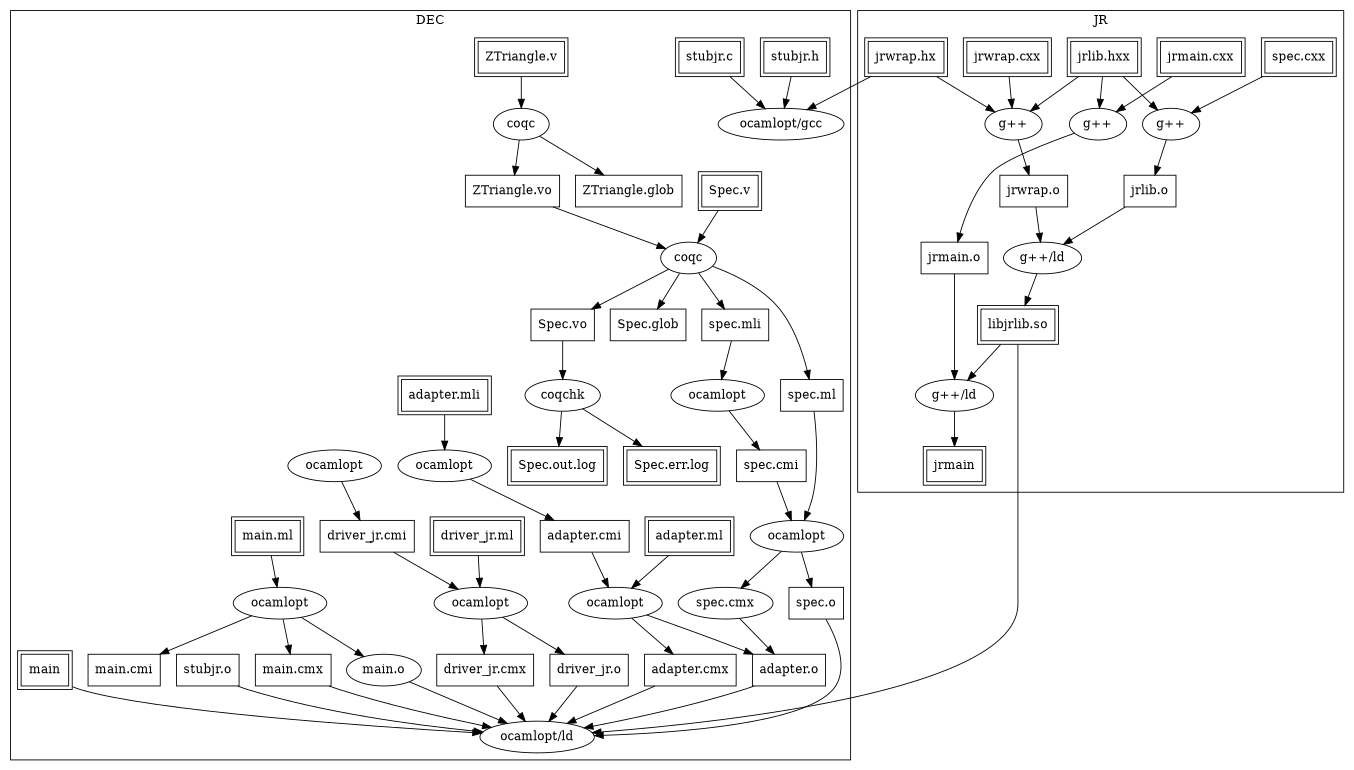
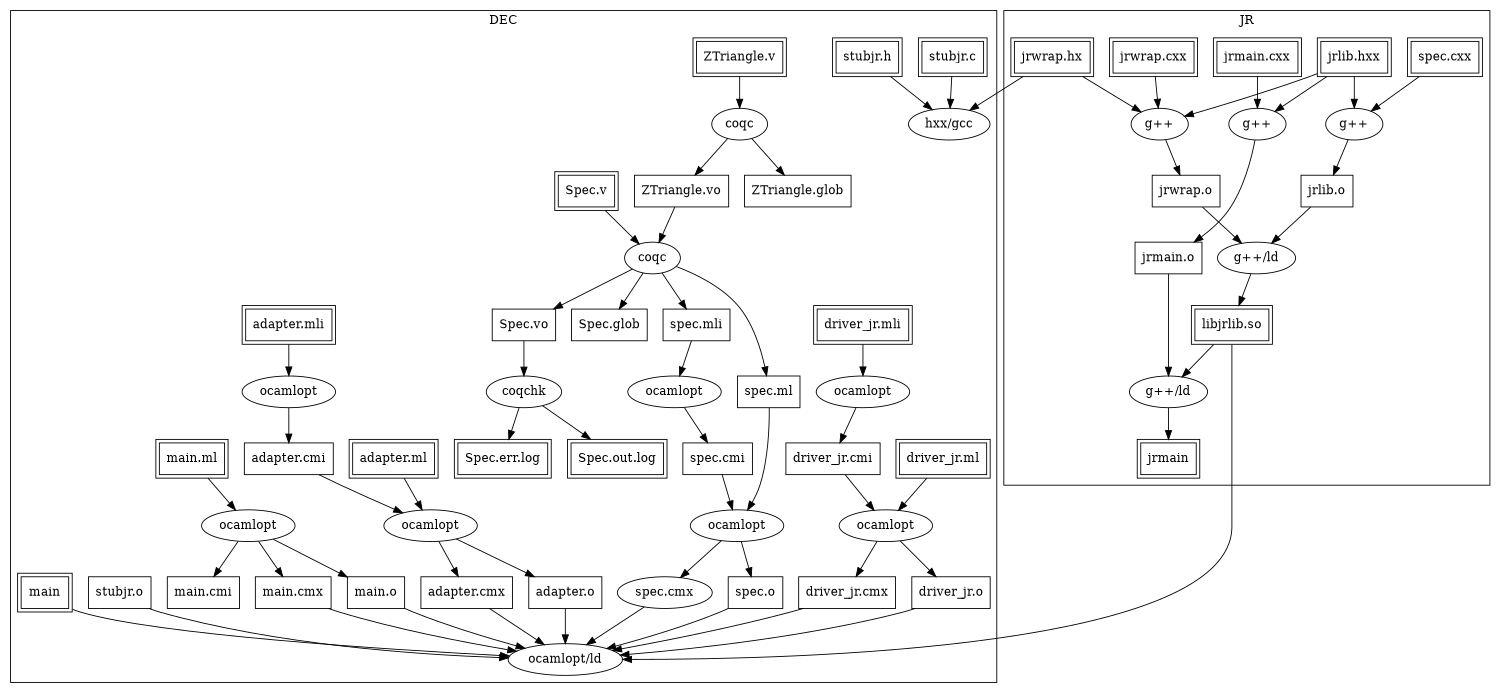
  digraph {
    fontname="DejaVu Serif"
    rankdir=TB
    node [fontname="DejaVu Serif" peripheries=1 shape=box]
    edge [fontname="DejaVu Serif" style=solid]
    n1 [label="stubjr.c" peripheries=2]
    n2 [label="stubjr.h" peripheries=2]
    n3 [label="driver_jr.ml" peripheries=2]
+   n4 [label="driver_jr.mli" peripheries=2]
    n5 [label="ZTriangle.v" peripheries=2]
    n6 [label="Spec.v" peripheries=2]
    n7 [label="adapter.ml" peripheries=2]
    n8 [label="adapter.mli" peripheries=2]
    n9 [label="main.ml" peripheries=2]
    n10 [label="stubjr.o"]
    n11 [label="driver_jr.cmi"]
    n12 [label="driver_jr.cmx"]
    n13 [label="driver_jr.o"]
    n14 [label="ZTriangle.vo"]
    n15 [label="ZTriangle.glob"]
    n16 [label="Spec.vo"]
    n17 [label="Spec.glob"]
    n18 [label="spec.mli"]
    n19 [label="spec.ml"]
    n20 [label="spec.cmi"]
    n21 [label="spec.cmx" shape=ellipse]
    n22 [label="spec.o"]
    n23 [label="adapter.cmi"]
    n24 [label="adapter.cmx"]
    n25 [label="adapter.o"]
    n26 [label="main.cmi"]
    n27 [label="main.cmx"]
-   n28 [label="main.o" shape=ellipse]
+   n28 [label="main.o"]
    n29 [label="Spec.out.log" peripheries=2]
    n30 [label="Spec.err.log" peripheries=2]
    n31 [label=main peripheries=2]
    n32 [label=coqc shape=oval]
    n33 [label=coqc shape=oval]
    n34 [label=coqchk shape=oval]
-   n35 [label="ocamlopt/gcc" shape=oval]
+   n35 [label="hxx/gcc" shape=oval]
    n36 [label=ocamlopt shape=oval]
    n37 [label=ocamlopt shape=oval]
    n38 [label=ocamlopt shape=oval]
    n39 [label=ocamlopt shape=oval]
    n40 [label=ocamlopt shape=oval]
    n41 [label=ocamlopt shape=oval]
    n42 [label=ocamlopt shape=oval]
    n43 [label="ocamlopt/ld" shape=oval]
    n44 [label="jrlib.hxx" peripheries=2]
    n45 [label="spec.cxx" peripheries=2]
    n46 [label="jrwrap.hx" peripheries=2]
    n47 [label="jrwrap.cxx" peripheries=2]
    n48 [label="jrmain.cxx" peripheries=2]
    n49 [label="jrlib.o"]
    n50 [label="jrwrap.o"]
    n51 [label="jrmain.o"]
    n52 [label="libjrlib.so" peripheries=2]
    n53 [label=jrmain peripheries=2]
    n54 [label="g++" shape=oval]
    n55 [label="g++" shape=oval]
    n56 [label="g++/ld" shape=oval]
    n57 [label="g++" shape=oval]
    n58 [label="g++/ld" shape=oval]
    subgraph cluster_1 {
      label=DEC
      n1
      n2
      n3
+     n4
      n5
      n6
      n7
      n8
      n9
      n10
      n11
      n12
      n13
      n14
      n15
      n16
      n17
      n18
      n19
      n20
      n21
      n22
      n23
      n24
      n25
      n26
      n27
      n28
      n29
      n30
      n31
      n32
      n33
      n34
      n35
      n36
      n37
      n38
      n39
      n40
      n41
      n42
      n43
    }
    subgraph cluster_2 {
      label=JR
      n44
      n45
      n46
      n47
      n48
      n49
      n50
      n51
      n52
      n53
      n54
      n55
      n56
      n57
      n58
    }
    n1 -> n35
    n2 -> n35
    n3 -> n37
+   n4 -> n36
    n5 -> n32
    n6 -> n33
    n7 -> n41
    n8 -> n40
    n9 -> n42
    n10 -> n43
    n11 -> n37
    n12 -> n43
    n13 -> n43
    n14 -> n33
    n16 -> n34
    n18 -> n38
    n19 -> n39
    n20 -> n39
-   n21 -> n25
+   n21 -> n43
    n22 -> n43
    n23 -> n41
    n24 -> n43
    n25 -> n43
    n27 -> n43
    n28 -> n43
    n31 -> n43
    n32 -> n14
    n32 -> n15
    n33 -> n16
    n33 -> n17
    n33 -> n18
    n33 -> n19
    n34 -> n29
    n34 -> n30
    n36 -> n11
    n37 -> n12
    n37 -> n13
    n38 -> n20
    n39 -> n21
    n39 -> n22
    n40 -> n23
    n41 -> n24
    n41 -> n25
    n42 -> n26
    n42 -> n27
    n42 -> n28
    n44 -> n54
    n44 -> n55
    n44 -> n57
    n45 -> n54
    n46 -> n35
    n46 -> n55
    n47 -> n55
    n48 -> n57
    n49 -> n56
    n50 -> n56
    n51 -> n58
    n52 -> n43
    n52 -> n58
    n54 -> n49
    n55 -> n50
    n56 -> n52
    n57 -> n51
    n58 -> n53
  }
